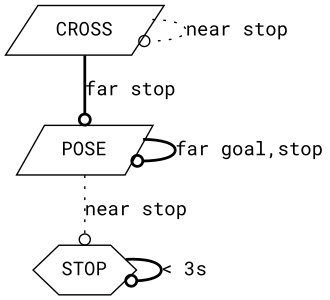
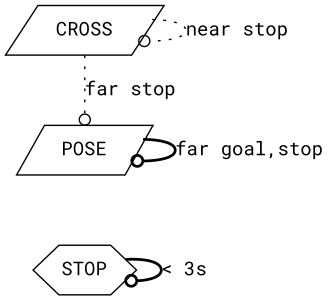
  digraph {
    fontname="Roboto Mono"
    node [fontname="Roboto Mono" shape=parallelogram]
    edge [arrowhead=odot fontname="Roboto Mono" style=bold]
    POSE
    STOP [shape=hexagon]
    CROSS
    POSE -> POSE [label="far goal,stop"]
-   POSE -> STOP [label="near stop" style=dotted]
    STOP -> STOP [label="< 3s"]
-   CROSS -> POSE [label="far stop"]
+   CROSS -> POSE [label="far stop" style=dotted]
    CROSS -> CROSS [label="near stop" style=dotted]
  }
